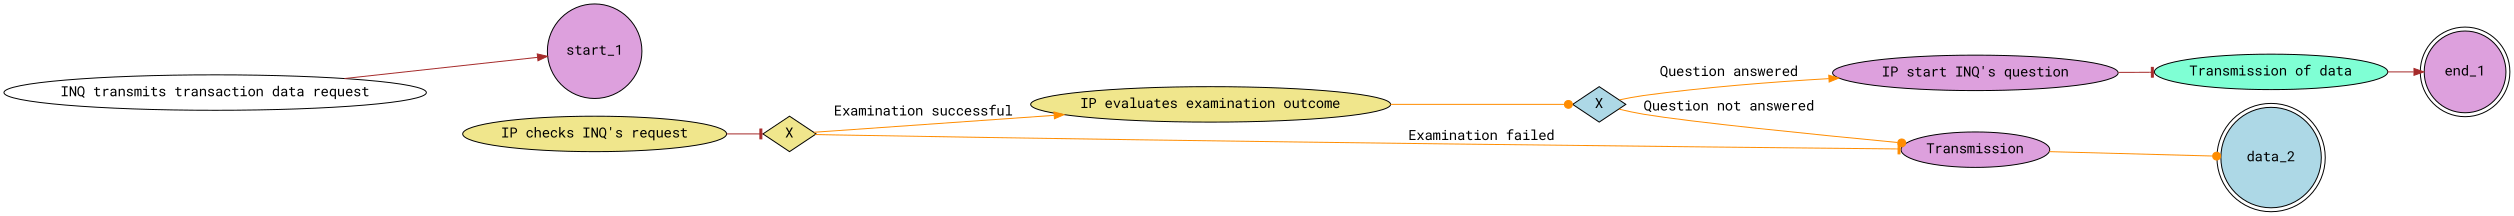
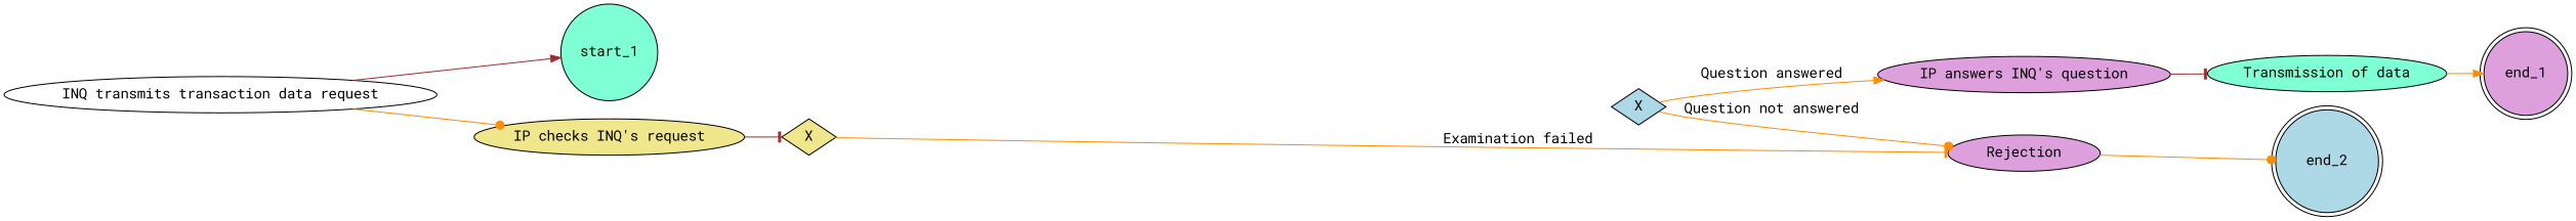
  digraph {
    fontname="Roboto Mono"
    rankdir=LR
    node [fillcolor=khaki fontname="Roboto Mono" style=filled]
    edge [arrowhead=normal color=darkorange fontname="Roboto Mono"]
-   start_1 [fillcolor=plum shape=circle]
+   start_1 [fillcolor=aquamarine shape=circle]
    n2 [fillcolor=white label="INQ transmits transaction data request"]
    n3 [label="IP checks INQ's request"]
    n4 [label=X shape=diamond]
-   n5 [label="IP evaluates examination outcome"]
-   n6 [fillcolor=plum label=Transmission]
+   n6 [fillcolor=plum label=Rejection]
    n7 [fillcolor=lightblue label=X shape=diamond]
-   end_2 [fillcolor=lightblue shape=doublecircle label=data_2]
-   n9 [fillcolor=plum label="IP start INQ's question"]
+   end_2 [fillcolor=lightblue shape=doublecircle]
+   n9 [fillcolor=plum label="IP answers INQ's question"]
    n10 [fillcolor=aquamarine label="Transmission of data"]
    end_1 [fillcolor=plum shape=doublecircle]
    n2 -> start_1 [color=brown]
+   n2 -> n3 [arrowhead=dot]
    n3 -> n4 [arrowhead=tee color=brown]
-   n4 -> n5 [label="Examination successful"]
    n4 -> n6 [arrowhead=tee label="Examination failed"]
-   n5 -> n7 [arrowhead=dot]
    n6 -> end_2 [arrowhead=dot]
    n7 -> n6 [arrowhead=dot label="Question not answered"]
    n7 -> n9 [label="Question answered"]
    n9 -> n10 [arrowhead=tee color=brown]
-   n10 -> end_1 [color=brown]
+   n10 -> end_1
  }
